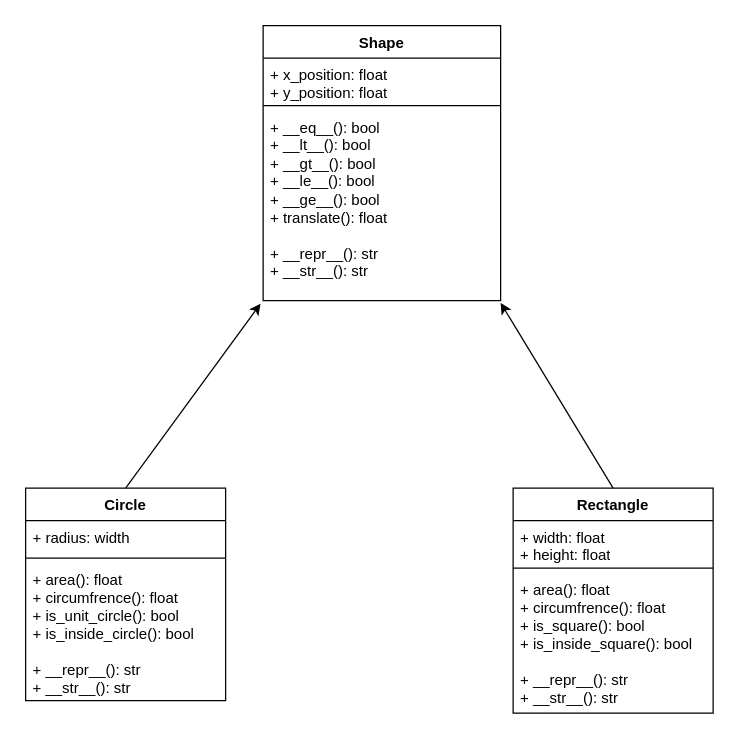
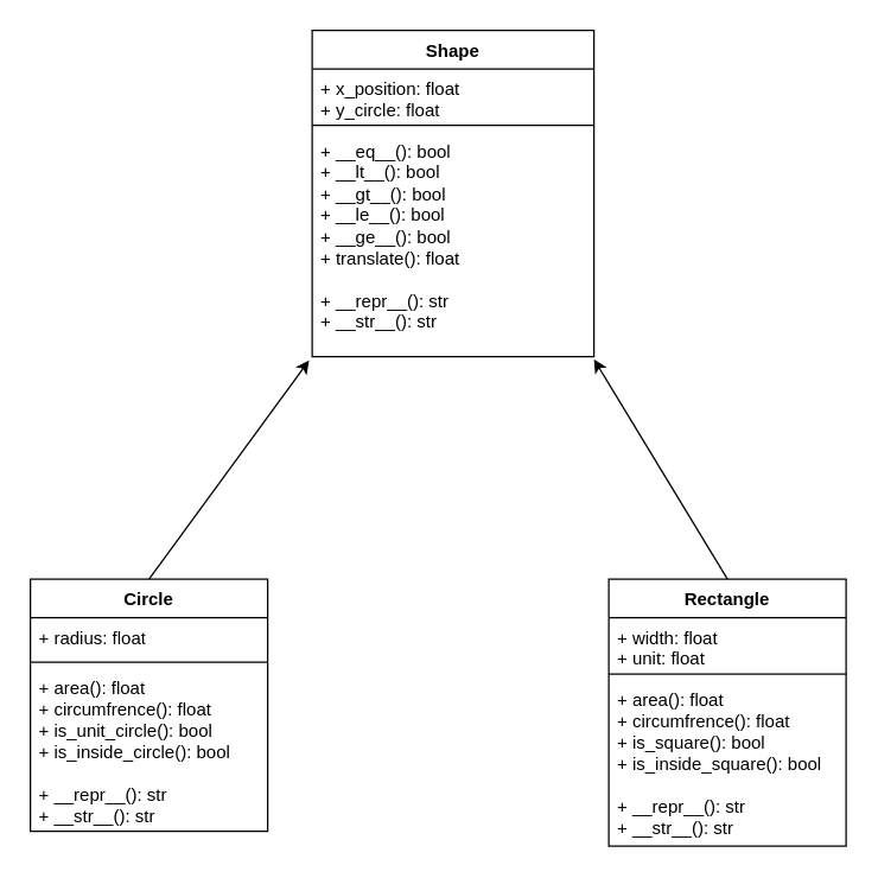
  <mxCell id="0" />
  <mxCell id="1" parent="0" />
  <mxCell id="2" value="Shape" style="swimlane;fontStyle=1;align=center;verticalAlign=top;childLayout=stackLayout;horizontal=1;startSize=26;horizontalStack=0;resizeParent=1;resizeParentMax=0;resizeLast=0;collapsible=1;marginBottom=0;whiteSpace=wrap;html=1;" parent="1" vertex="1"><mxGeometry x="210" y="20" width="190" height="220" as="geometry" /></mxCell>
- <mxCell id="3" value="+ x_position: float&lt;br&gt;+ y_position: float" style="text;strokeColor=none;fillColor=none;align=left;verticalAlign=top;spacingLeft=4;spacingRight=4;overflow=hidden;rotatable=0;points=[[0,0.5],[1,0.5]];portConstraint=eastwest;whiteSpace=wrap;html=1;" parent="2" vertex="1"><mxGeometry y="26" width="190" height="34" as="geometry" /></mxCell>
+ <mxCell id="3" value="+ x_position: float&lt;br&gt;+ y_circle: float" style="text;strokeColor=none;fillColor=none;align=left;verticalAlign=top;spacingLeft=4;spacingRight=4;overflow=hidden;rotatable=0;points=[[0,0.5],[1,0.5]];portConstraint=eastwest;whiteSpace=wrap;html=1;" parent="2" vertex="1"><mxGeometry y="26" width="190" height="34" as="geometry" /></mxCell>
  <mxCell id="4" value="" style="line;strokeWidth=1;fillColor=none;align=left;verticalAlign=middle;spacingTop=-1;spacingLeft=3;spacingRight=3;rotatable=0;labelPosition=right;points=[];portConstraint=eastwest;strokeColor=inherit;" parent="2" vertex="1"><mxGeometry y="60" width="190" height="8" as="geometry" /></mxCell>
  <mxCell id="5" value="+ __eq__(): bool&lt;br&gt;+ __lt__(): bool&lt;br&gt;+ __gt__(): bool&lt;br&gt;+ __le__(): bool&lt;br&gt;+ __ge__(): bool&lt;br&gt;+ translate(): float&lt;br&gt;&amp;nbsp;&lt;br&gt;+ __repr__(): str&lt;br&gt;+ __str__(): str" style="text;strokeColor=none;fillColor=none;align=left;verticalAlign=top;spacingLeft=4;spacingRight=4;overflow=hidden;rotatable=0;points=[[0,0.5],[1,0.5]];portConstraint=eastwest;whiteSpace=wrap;html=1;" parent="2" vertex="1"><mxGeometry y="68" width="190" height="152" as="geometry" /></mxCell>
  <mxCell id="6" value="Rectangle" style="swimlane;fontStyle=1;align=center;verticalAlign=top;childLayout=stackLayout;horizontal=1;startSize=26;horizontalStack=0;resizeParent=1;resizeParentMax=0;resizeLast=0;collapsible=1;marginBottom=0;whiteSpace=wrap;html=1;" parent="1" vertex="1"><mxGeometry x="410" y="390" width="160" height="180" as="geometry" /></mxCell>
- <mxCell id="7" value="+ width: float&lt;br&gt;+ height: float" style="text;strokeColor=none;fillColor=none;align=left;verticalAlign=top;spacingLeft=4;spacingRight=4;overflow=hidden;rotatable=0;points=[[0,0.5],[1,0.5]];portConstraint=eastwest;whiteSpace=wrap;html=1;" parent="6" vertex="1"><mxGeometry y="26" width="160" height="34" as="geometry" /></mxCell>
+ <mxCell id="7" value="+ width: float&lt;br&gt;+ unit: float" style="text;strokeColor=none;fillColor=none;align=left;verticalAlign=top;spacingLeft=4;spacingRight=4;overflow=hidden;rotatable=0;points=[[0,0.5],[1,0.5]];portConstraint=eastwest;whiteSpace=wrap;html=1;" parent="6" vertex="1"><mxGeometry y="26" width="160" height="34" as="geometry" /></mxCell>
  <mxCell id="8" value="" style="line;strokeWidth=1;fillColor=none;align=left;verticalAlign=middle;spacingTop=-1;spacingLeft=3;spacingRight=3;rotatable=0;labelPosition=right;points=[];portConstraint=eastwest;strokeColor=inherit;" parent="6" vertex="1"><mxGeometry y="60" width="160" height="8" as="geometry" /></mxCell>
  <mxCell id="9" value="+ area(): float&lt;br&gt;+ circumfrence(): float&lt;br&gt;+ is_square(): bool&lt;br&gt;+ is_inside_square(): bool&lt;br&gt;&lt;br&gt;+ __repr__(): str&lt;br&gt;+ __str__(): str" style="text;strokeColor=none;fillColor=none;align=left;verticalAlign=top;spacingLeft=4;spacingRight=4;overflow=hidden;rotatable=0;points=[[0,0.5],[1,0.5]];portConstraint=eastwest;whiteSpace=wrap;html=1;" parent="6" vertex="1"><mxGeometry y="68" width="160" height="112" as="geometry" /></mxCell>
  <mxCell id="10" value="Circle" style="swimlane;fontStyle=1;align=center;verticalAlign=top;childLayout=stackLayout;horizontal=1;startSize=26;horizontalStack=0;resizeParent=1;resizeParentMax=0;resizeLast=0;collapsible=1;marginBottom=0;whiteSpace=wrap;html=1;" parent="1" vertex="1"><mxGeometry x="20" y="390" width="160" height="170" as="geometry" /></mxCell>
- <mxCell id="11" value="+ radius: width" style="text;strokeColor=none;fillColor=none;align=left;verticalAlign=top;spacingLeft=4;spacingRight=4;overflow=hidden;rotatable=0;points=[[0,0.5],[1,0.5]];portConstraint=eastwest;whiteSpace=wrap;html=1;" parent="10" vertex="1"><mxGeometry y="26" width="160" height="26" as="geometry" /></mxCell>
+ <mxCell id="11" value="+ radius: float" style="text;strokeColor=none;fillColor=none;align=left;verticalAlign=top;spacingLeft=4;spacingRight=4;overflow=hidden;rotatable=0;points=[[0,0.5],[1,0.5]];portConstraint=eastwest;whiteSpace=wrap;html=1;" parent="10" vertex="1"><mxGeometry y="26" width="160" height="26" as="geometry" /></mxCell>
  <mxCell id="12" value="" style="line;strokeWidth=1;fillColor=none;align=left;verticalAlign=middle;spacingTop=-1;spacingLeft=3;spacingRight=3;rotatable=0;labelPosition=right;points=[];portConstraint=eastwest;strokeColor=inherit;" parent="10" vertex="1"><mxGeometry y="52" width="160" height="8" as="geometry" /></mxCell>
  <mxCell id="13" value="+ area(): float&lt;br&gt;+ circumfrence(): float&lt;br&gt;+ is_unit_circle(): bool&lt;br&gt;+ is_inside_circle(): bool&lt;br&gt;&lt;br&gt;+ __repr__(): str&lt;br&gt;+ __str__(): str" style="text;strokeColor=none;fillColor=none;align=left;verticalAlign=top;spacingLeft=4;spacingRight=4;overflow=hidden;rotatable=0;points=[[0,0.5],[1,0.5]];portConstraint=eastwest;whiteSpace=wrap;html=1;" parent="10" vertex="1"><mxGeometry y="60" width="160" height="110" as="geometry" /></mxCell>
  <mxCell id="14" value="" style="endArrow=classic;html=1;rounded=0;exitX=0.5;exitY=0;exitDx=0;exitDy=0;entryX=-0.011;entryY=1.016;entryDx=0;entryDy=0;entryPerimeter=0;" edge="1" parent="1" source="10" target="5"><mxGeometry width="50" height="50" relative="1" as="geometry"><mxPoint x="280" y="330" as="sourcePoint" /><mxPoint x="330" y="280" as="targetPoint" /></mxGeometry></mxCell>
  <mxCell id="15" value="" style="endArrow=classic;html=1;rounded=0;exitX=0.5;exitY=0;exitDx=0;exitDy=0;entryX=1;entryY=1.012;entryDx=0;entryDy=0;entryPerimeter=0;" edge="1" parent="1" source="6" target="5"><mxGeometry width="50" height="50" relative="1" as="geometry"><mxPoint x="280" y="330" as="sourcePoint" /><mxPoint x="330" y="280" as="targetPoint" /></mxGeometry></mxCell>
